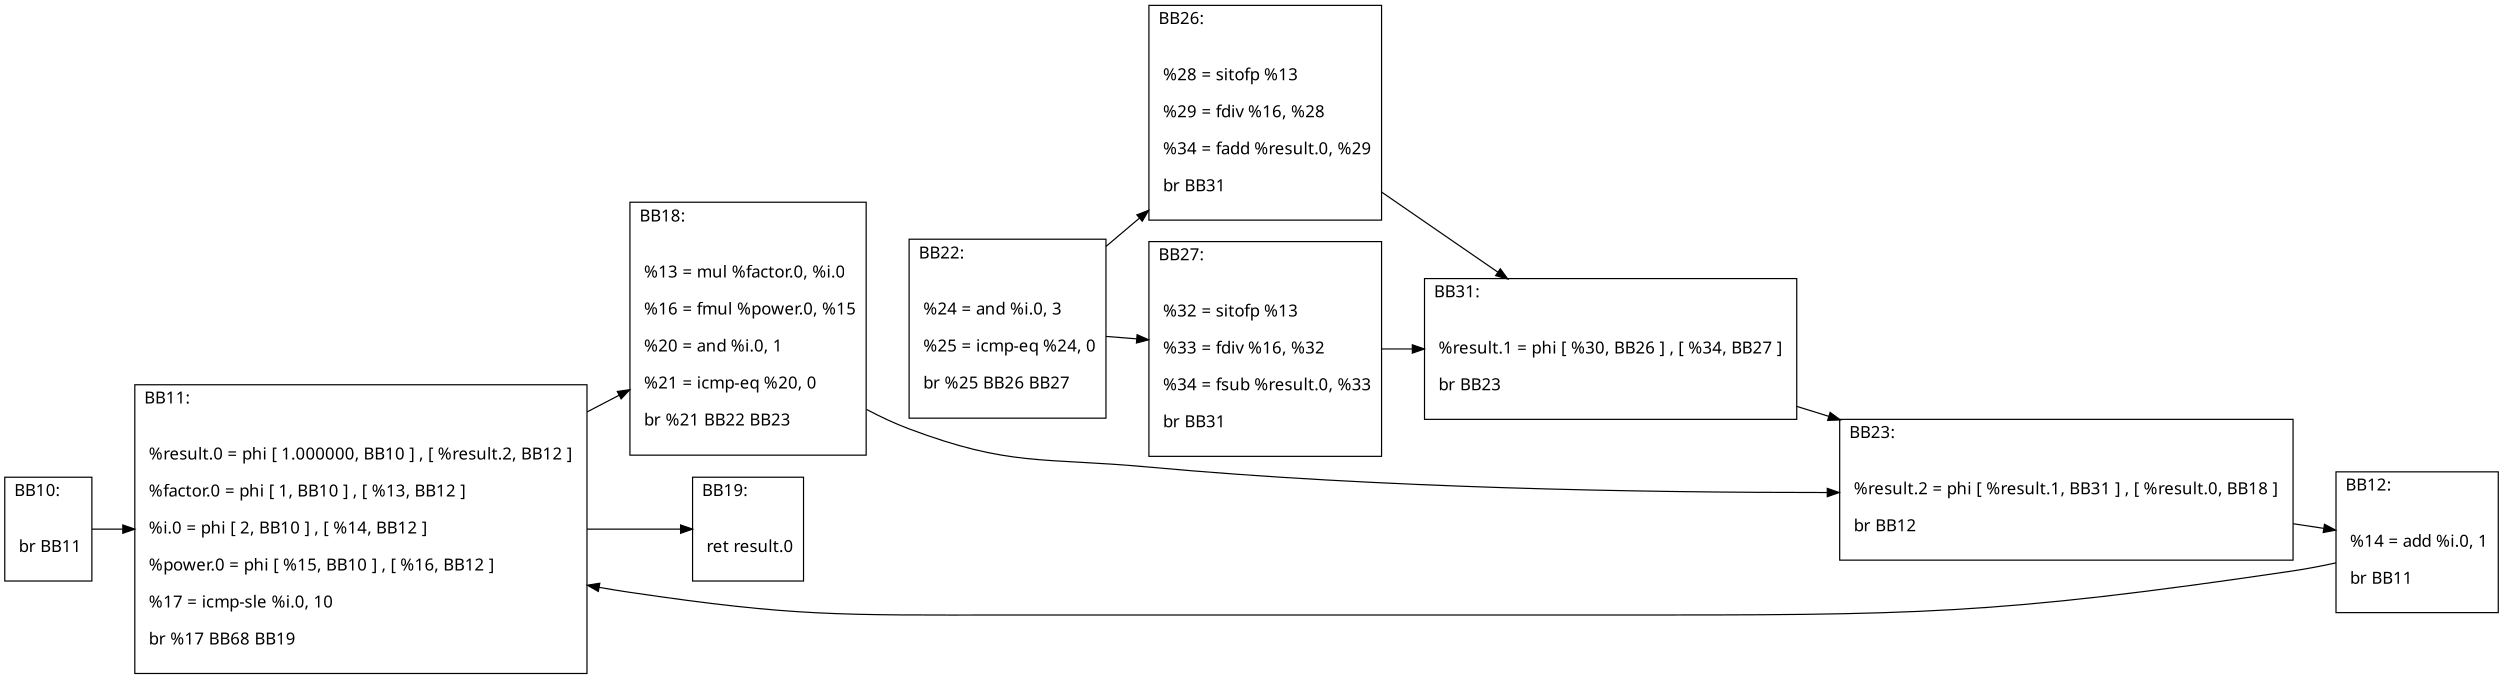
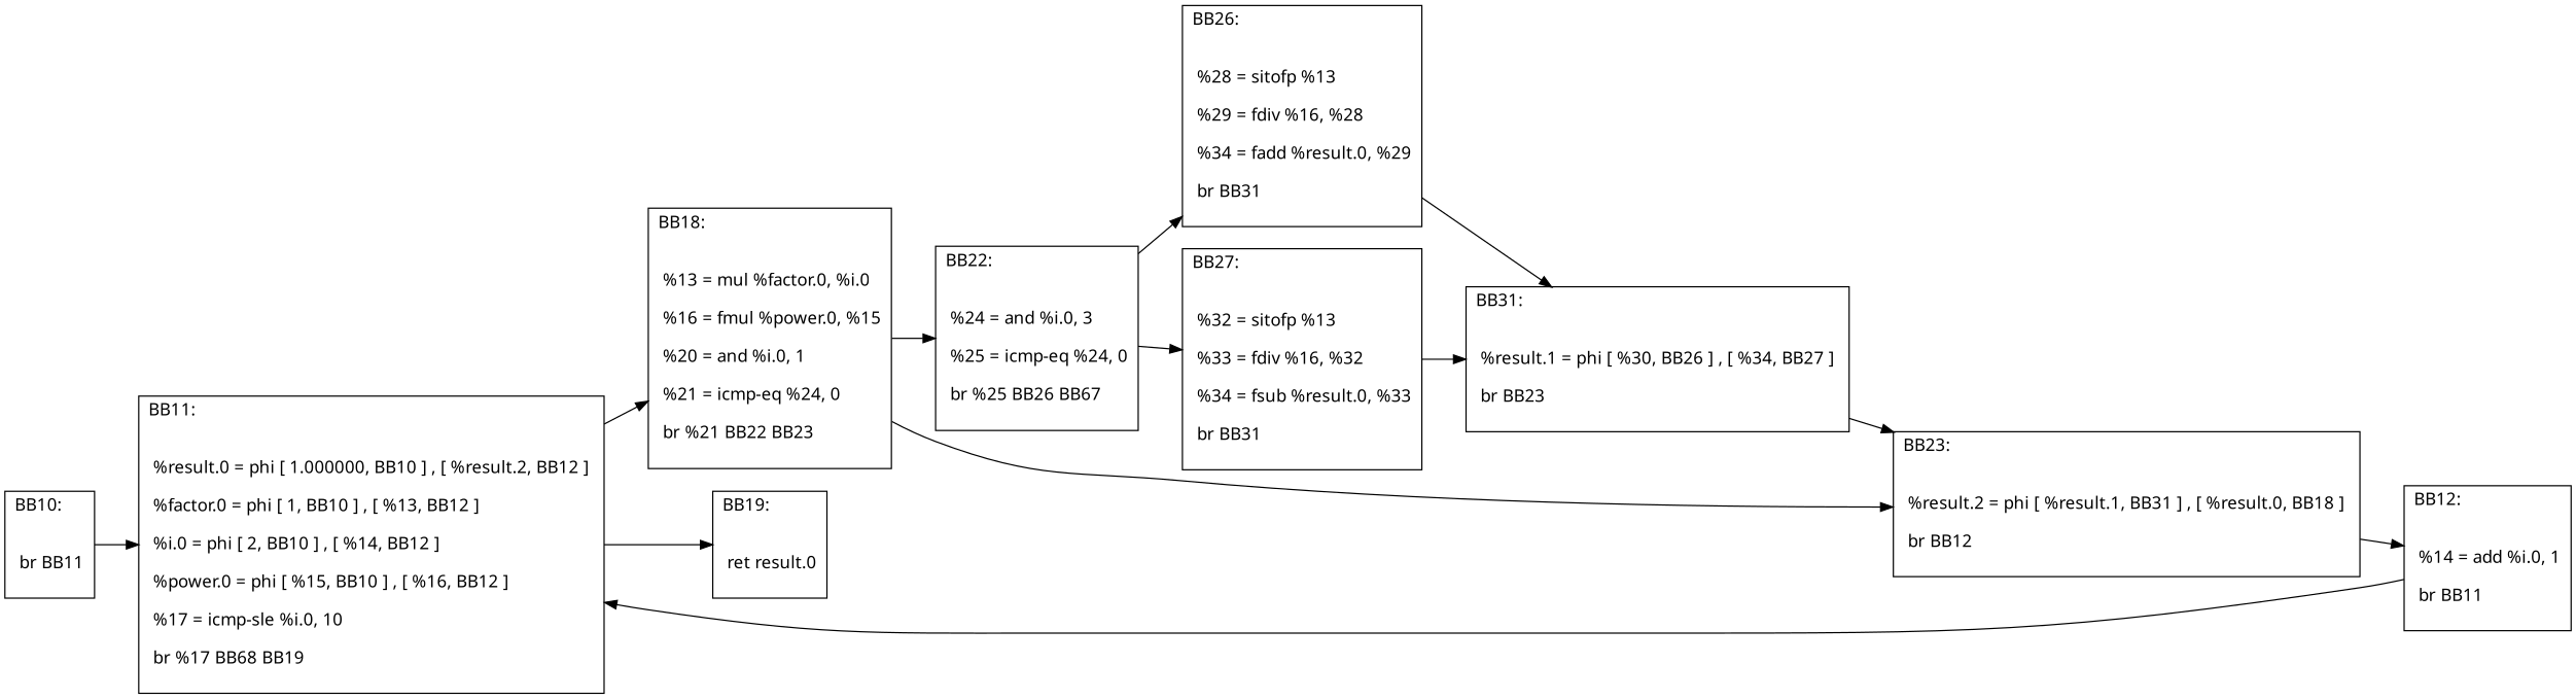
  digraph {
    fontname="Noto Sans"
    rankdir=LR
    node [fontname="Noto Sans" shape=record]
    edge [fontname="Noto Sans"]
    n1 [label="{BB10:\l\l\n             br BB11\l\n             }"]
    n2 [label="{BB11:\l\l\n             %result.0 = phi [ 1.000000, BB10 ] , [ %result.2, BB12 ] \l\n             %factor.0 = phi [ 1, BB10 ] , [ %13, BB12 ] \l\n             %i.0 = phi [ 2, BB10 ] , [ %14, BB12 ] \l\n             %power.0 = phi [ %15, BB10 ] , [ %16, BB12 ] \l\n             %17 = icmp-sle %i.0, 10\l\n             br %17 BB68 BB19\l\n             }"]
-   n3 [label="{BB18:\l\l\n             %13 = mul %factor.0, %i.0\l\n             %16 = fmul %power.0, %15\l\n             %20 = and %i.0, 1\l\n             %21 = icmp-eq %20, 0\l\n             br %21 BB22 BB23\l\n             }"]
+   n3 [label="{BB18:\l\l\n             %13 = mul %factor.0, %i.0\l\n             %16 = fmul %power.0, %15\l\n             %20 = and %i.0, 1\l\n             %21 = icmp-eq %24, 0\l\n             br %21 BB22 BB23\l\n             }"]
    n4 [label="{BB19:\l\l\n             ret result.0\l\n             }"]
-   n5 [label="{BB22:\l\l\n             %24 = and %i.0, 3\l\n             %25 = icmp-eq %24, 0\l\n             br %25 BB26 BB27\l\n             }"]
+   n5 [label="{BB22:\l\l\n             %24 = and %i.0, 3\l\n             %25 = icmp-eq %24, 0\l\n             br %25 BB26 BB67\l\n             }"]
    n6 [label="{BB23:\l\l\n             %result.2 = phi [ %result.1, BB31 ] , [ %result.0, BB18 ] \l\n             br BB12\l\n             }"]
    n7 [label="{BB26:\l\l\n             %28 = sitofp %13\l\n             %29 = fdiv %16, %28\l\n             %34 = fadd %result.0, %29\l\n             br BB31\l\n             }"]
    n8 [label="{BB27:\l\l\n             %32 = sitofp %13\l\n             %33 = fdiv %16, %32\l\n             %34 = fsub %result.0, %33\l\n             br BB31\l\n             }"]
    n9 [label="{BB12:\l\l\n             %14 = add %i.0, 1\l\n             br BB11\l\n             }"]
    n10 [label="{BB31:\l\l\n             %result.1 = phi [ %30, BB26 ] , [ %34, BB27 ] \l\n             br BB23\l\n             }"]
    n1 -> n2
    n2 -> n3
    n2 -> n4
+   n3 -> n5
    n3 -> n6
    n5 -> n7
    n5 -> n8
    n6 -> n9
    n7 -> n10
    n8 -> n10
    n9 -> n2
    n10 -> n6
  }
